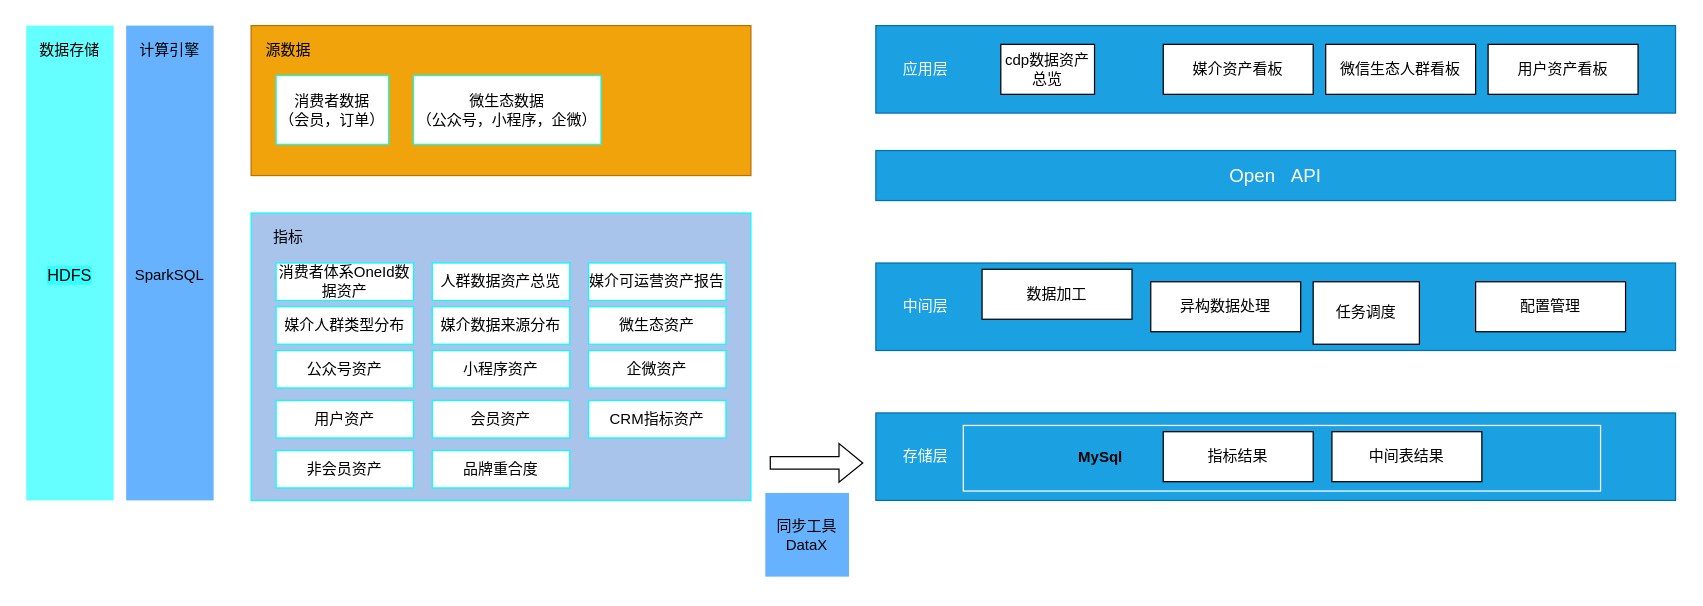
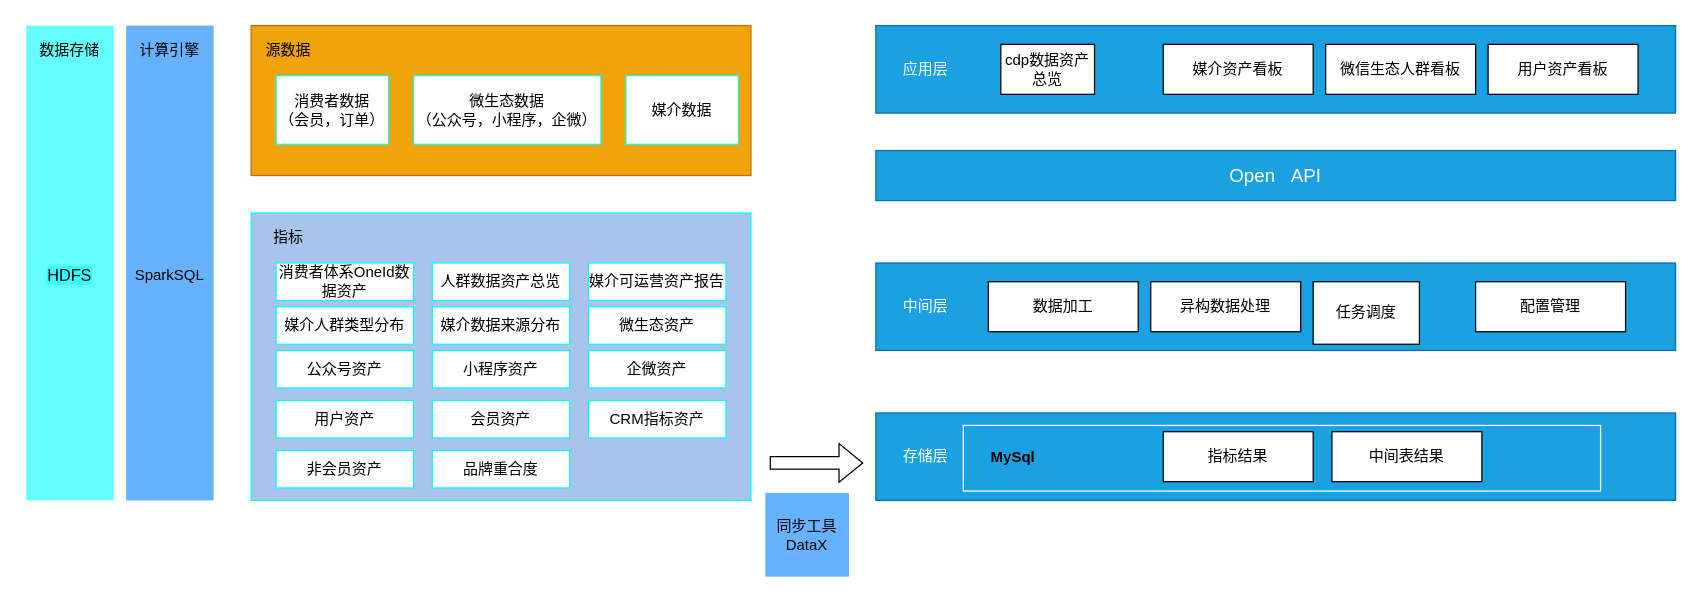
  <mxCell id="0" />
  <mxCell id="1" parent="0" />
  <mxCell id="2" value="" style="rounded=0;whiteSpace=wrap;html=1;fillColor=#1ba1e2;fontColor=#ffffff;strokeColor=#006EAF;" vertex="1" parent="1"><mxGeometry x="700" y="20" width="640" height="70" as="geometry" /></mxCell>
  <mxCell id="3" value="cdp数据资产总览" style="rounded=0;whiteSpace=wrap;html=1;" vertex="1" parent="1"><mxGeometry x="800" y="35" width="75" height="40" as="geometry" /></mxCell>
  <mxCell id="4" value="媒介资产看板" style="rounded=0;whiteSpace=wrap;html=1;" vertex="1" parent="1"><mxGeometry x="930" y="35" width="120" height="40" as="geometry" /></mxCell>
  <mxCell id="5" value="微信生态人群看板" style="rounded=0;whiteSpace=wrap;html=1;" vertex="1" parent="1"><mxGeometry x="1060" y="35" width="120" height="40" as="geometry" /></mxCell>
  <mxCell id="6" value="用户资产看板" style="rounded=0;whiteSpace=wrap;html=1;" vertex="1" parent="1"><mxGeometry x="1190" y="35" width="120" height="40" as="geometry" /></mxCell>
  <mxCell id="7" value="应用层" style="text;html=1;strokeColor=none;fillColor=none;align=center;verticalAlign=middle;whiteSpace=wrap;rounded=0;fontColor=#FFFFFF;" vertex="1" parent="1"><mxGeometry x="710" y="40" width="60" height="30" as="geometry" /></mxCell>
  <mxCell id="8" value="&lt;font style=&quot;font-size: 15px;&quot;&gt;Open&amp;nbsp; &amp;nbsp;API&lt;/font&gt;" style="rounded=0;whiteSpace=wrap;html=1;fillColor=#1ba1e2;fontColor=#ffffff;strokeColor=#006EAF;" vertex="1" parent="1"><mxGeometry x="700" y="120" width="640" height="40" as="geometry" /></mxCell>
  <mxCell id="9" value="" style="rounded=0;whiteSpace=wrap;html=1;fillColor=#1ba1e2;fontColor=#ffffff;strokeColor=#006EAF;" vertex="1" parent="1"><mxGeometry x="700" y="210" width="640" height="70" as="geometry" /></mxCell>
  <mxCell id="10" value="中间层" style="text;html=1;strokeColor=none;fillColor=none;align=center;verticalAlign=middle;whiteSpace=wrap;rounded=0;fontColor=#FFFFFF;" vertex="1" parent="1"><mxGeometry x="710" y="230" width="60" height="30" as="geometry" /></mxCell>
- <mxCell id="11" value="数据加工" style="rounded=0;whiteSpace=wrap;html=1;" vertex="1" parent="1"><mxGeometry x="785" y="215" width="120" height="40" as="geometry" /></mxCell>
+ <mxCell id="11" value="数据加工" style="rounded=0;whiteSpace=wrap;html=1;" vertex="1" parent="1"><mxGeometry x="790" y="225" width="120" height="40" as="geometry" /></mxCell>
  <mxCell id="12" value="异构数据处理" style="rounded=0;whiteSpace=wrap;html=1;" vertex="1" parent="1"><mxGeometry x="920" y="225" width="120" height="40" as="geometry" /></mxCell>
  <mxCell id="13" value="任务调度" style="rounded=0;whiteSpace=wrap;html=1;" vertex="1" parent="1"><mxGeometry x="1050" y="225" width="85" height="50" as="geometry" /></mxCell>
  <mxCell id="14" value="配置管理" style="rounded=0;whiteSpace=wrap;html=1;" vertex="1" parent="1"><mxGeometry x="1180" y="225" width="120" height="40" as="geometry" /></mxCell>
  <mxCell id="15" value="" style="rounded=0;whiteSpace=wrap;html=1;fillColor=#1ba1e2;fontColor=#ffffff;strokeColor=#006EAF;" vertex="1" parent="1"><mxGeometry x="700" y="330" width="640" height="70" as="geometry" /></mxCell>
  <mxCell id="16" value="存储层" style="text;html=1;strokeColor=none;fillColor=none;align=center;verticalAlign=middle;whiteSpace=wrap;rounded=0;fontColor=#FFFFFF;" vertex="1" parent="1"><mxGeometry x="710" y="350" width="60" height="30" as="geometry" /></mxCell>
  <mxCell id="17" value="指标结果" style="rounded=0;whiteSpace=wrap;html=1;" vertex="1" parent="1"><mxGeometry x="930" y="345" width="120" height="40" as="geometry" /></mxCell>
  <mxCell id="18" value="中间表结果" style="rounded=0;whiteSpace=wrap;html=1;" vertex="1" parent="1"><mxGeometry x="1065" y="345" width="120" height="40" as="geometry" /></mxCell>
  <mxCell id="19" value="" style="rounded=0;whiteSpace=wrap;html=1;fontSize=15;fontColor=#FFFFFF;fillColor=#66FFFF;labelBackgroundColor=#33FFFF;strokeColor=none;" vertex="1" parent="1"><mxGeometry x="20" y="20" width="70" height="380" as="geometry" /></mxCell>
  <mxCell id="20" value="&lt;font color=&quot;#000000&quot; style=&quot;font-size: 12px;&quot;&gt;数据存储&lt;/font&gt;" style="text;html=1;strokeColor=none;fillColor=none;align=center;verticalAlign=middle;whiteSpace=wrap;rounded=0;fontSize=12;fontColor=#FFFFFF;" vertex="1" parent="1"><mxGeometry x="25" y="25" width="60" height="30" as="geometry" /></mxCell>
  <mxCell id="21" value="HDFS" style="text;html=1;strokeColor=none;fillColor=none;align=center;verticalAlign=middle;whiteSpace=wrap;rounded=0;labelBackgroundColor=#33FFFF;fontSize=13;fontColor=#000000;" vertex="1" parent="1"><mxGeometry x="25" y="205" width="60" height="30" as="geometry" /></mxCell>
  <mxCell id="22" value="&lt;span style=&quot;color: rgba(0, 0, 0, 0); font-family: monospace; font-size: 0px; text-align: start; background-color: rgb(251, 251, 251);&quot;&gt;%3CmxGraphModel%3E%3Croot%3E%3CmxCell%20id%3D%220%22%2F%3E%3CmxCell%20id%3D%221%22%20parent%3D%220%22%2F%3E%3CmxCell%20id%3D%222%22%20value%3D%22%26lt%3Bfont%20color%3D%26quot%3B%23000000%26quot%3B%20style%3D%26quot%3Bfont-size%3A%2013px%3B%26quot%3B%26gt%3B%E6%95%B0%E6%8D%AE%E5%AD%98%E5%82%A8%26lt%3B%2Ffont%26gt%3B%22%20style%3D%22text%3Bhtml%3D1%3BstrokeColor%3Dnone%3BfillColor%3Dnone%3Balign%3Dcenter%3BverticalAlign%3Dmiddle%3BwhiteSpace%3Dwrap%3Brounded%3D0%3BfontSize%3D13%3BfontColor%3D%23FFFFFF%3B%22%20vertex%3D%221%22%20parent%3D%221%22%3E%3CmxGeometry%20x%3D%22235%22%20y%3D%22165%22%20width%3D%2260%22%20height%3D%2230%22%20as%3D%22geometry%22%2F%3E%3C%2FmxCell%3E%3C%2Froot%3E%3C%2FmxGraphModel%3E&lt;/span&gt;" style="rounded=0;whiteSpace=wrap;html=1;fontSize=15;fontColor=#FFFFFF;fillColor=#66B2FF;labelBackgroundColor=#33FFFF;strokeColor=none;" vertex="1" parent="1"><mxGeometry x="100" y="20" width="70" height="380" as="geometry" /></mxCell>
  <mxCell id="23" value="&lt;font color=&quot;#000000&quot; style=&quot;font-size: 12px;&quot;&gt;计算引擎&lt;/font&gt;" style="text;html=1;strokeColor=none;fillColor=none;align=center;verticalAlign=middle;whiteSpace=wrap;rounded=0;fontSize=12;fontColor=#FFFFFF;" vertex="1" parent="1"><mxGeometry x="105" y="25" width="60" height="30" as="geometry" /></mxCell>
  <mxCell id="24" value="SparkSQL" style="text;html=1;strokeColor=none;fillColor=none;align=center;verticalAlign=middle;whiteSpace=wrap;rounded=0;labelBackgroundColor=none;fontSize=12;fontColor=#000000;" vertex="1" parent="1"><mxGeometry x="105" y="205" width="60" height="30" as="geometry" /></mxCell>
  <mxCell id="25" value="" style="rounded=0;whiteSpace=wrap;html=1;labelBackgroundColor=none;strokeColor=#BD7000;fontSize=12;fontColor=#000000;fillColor=#f0a30a;" vertex="1" parent="1"><mxGeometry x="200" y="20" width="400" height="120" as="geometry" /></mxCell>
  <mxCell id="26" value="源数据" style="text;html=1;strokeColor=none;fillColor=none;align=center;verticalAlign=middle;whiteSpace=wrap;rounded=0;labelBackgroundColor=none;fontSize=12;fontColor=#000000;" vertex="1" parent="1"><mxGeometry x="200" y="25" width="60" height="30" as="geometry" /></mxCell>
  <mxCell id="27" value="消费者数据&lt;br&gt;（会员，订单）" style="rounded=0;whiteSpace=wrap;html=1;labelBackgroundColor=none;strokeColor=#00FFFF;fontSize=12;fontColor=#000000;fillColor=#FFFFFF;" vertex="1" parent="1"><mxGeometry x="220" y="60" width="90" height="55" as="geometry" /></mxCell>
  <mxCell id="28" value="微生态数据&lt;br&gt;（公众号，小程序，企微）" style="rounded=0;whiteSpace=wrap;html=1;labelBackgroundColor=none;strokeColor=#00FFFF;fontSize=12;fontColor=#000000;fillColor=#FFFFFF;" vertex="1" parent="1"><mxGeometry x="330" y="60" width="150" height="55" as="geometry" /></mxCell>
+ <mxCell id="29" value="媒介数据" style="rounded=0;whiteSpace=wrap;html=1;labelBackgroundColor=none;strokeColor=#00FFFF;fontSize=12;fontColor=#000000;fillColor=#FFFFFF;" vertex="1" parent="1"><mxGeometry x="500" y="60" width="90" height="55" as="geometry" /></mxCell>
  <mxCell id="30" value="" style="rounded=0;whiteSpace=wrap;html=1;labelBackgroundColor=none;strokeColor=#00FFFF;fontSize=12;fontColor=#000000;fillColor=#A9C4EB;" vertex="1" parent="1"><mxGeometry x="200" y="170" width="400" height="230" as="geometry" /></mxCell>
  <mxCell id="31" value="指标" style="text;html=1;strokeColor=none;fillColor=none;align=center;verticalAlign=middle;whiteSpace=wrap;rounded=0;labelBackgroundColor=none;fontSize=12;fontColor=#000000;" vertex="1" parent="1"><mxGeometry x="200" y="175" width="60" height="30" as="geometry" /></mxCell>
  <mxCell id="32" value="消费者体系OneId数据资产" style="rounded=0;whiteSpace=wrap;html=1;labelBackgroundColor=none;strokeColor=#00FFFF;fontSize=12;fontColor=#000000;fillColor=#FFFFFF;" vertex="1" parent="1"><mxGeometry x="220" y="210" width="110" height="30" as="geometry" /></mxCell>
  <mxCell id="33" value="人群数据资产总览" style="rounded=0;whiteSpace=wrap;html=1;labelBackgroundColor=none;strokeColor=#00FFFF;fontSize=12;fontColor=#000000;fillColor=#FFFFFF;" vertex="1" parent="1"><mxGeometry x="345" y="210" width="110" height="30" as="geometry" /></mxCell>
  <mxCell id="34" value="媒介可运营资产报告" style="rounded=0;whiteSpace=wrap;html=1;labelBackgroundColor=none;strokeColor=#00FFFF;fontSize=12;fontColor=#000000;fillColor=#FFFFFF;" vertex="1" parent="1"><mxGeometry x="470" y="210" width="110" height="30" as="geometry" /></mxCell>
  <mxCell id="35" value="媒介人群类型分布" style="rounded=0;whiteSpace=wrap;html=1;labelBackgroundColor=none;strokeColor=#00FFFF;fontSize=12;fontColor=#000000;fillColor=#FFFFFF;" vertex="1" parent="1"><mxGeometry x="220" y="245" width="110" height="30" as="geometry" /></mxCell>
  <mxCell id="36" value="媒介数据来源分布" style="rounded=0;whiteSpace=wrap;html=1;labelBackgroundColor=none;strokeColor=#00FFFF;fontSize=12;fontColor=#000000;fillColor=#FFFFFF;" vertex="1" parent="1"><mxGeometry x="345" y="245" width="110" height="30" as="geometry" /></mxCell>
  <mxCell id="37" value="微生态资产" style="rounded=0;whiteSpace=wrap;html=1;labelBackgroundColor=none;strokeColor=#00FFFF;fontSize=12;fontColor=#000000;fillColor=#FFFFFF;" vertex="1" parent="1"><mxGeometry x="470" y="245" width="110" height="30" as="geometry" /></mxCell>
  <mxCell id="38" value="公众号资产" style="rounded=0;whiteSpace=wrap;html=1;labelBackgroundColor=none;strokeColor=#00FFFF;fontSize=12;fontColor=#000000;fillColor=#FFFFFF;" vertex="1" parent="1"><mxGeometry x="220" y="280" width="110" height="30" as="geometry" /></mxCell>
  <mxCell id="39" value="小程序资产" style="rounded=0;whiteSpace=wrap;html=1;labelBackgroundColor=none;strokeColor=#00FFFF;fontSize=12;fontColor=#000000;fillColor=#FFFFFF;" vertex="1" parent="1"><mxGeometry x="345" y="280" width="110" height="30" as="geometry" /></mxCell>
  <mxCell id="40" value="企微资产" style="rounded=0;whiteSpace=wrap;html=1;labelBackgroundColor=none;strokeColor=#00FFFF;fontSize=12;fontColor=#000000;fillColor=#FFFFFF;" vertex="1" parent="1"><mxGeometry x="470" y="280" width="110" height="30" as="geometry" /></mxCell>
  <mxCell id="41" value="用户资产" style="rounded=0;whiteSpace=wrap;html=1;labelBackgroundColor=none;strokeColor=#00FFFF;fontSize=12;fontColor=#000000;fillColor=#FFFFFF;" vertex="1" parent="1"><mxGeometry x="220" y="320" width="110" height="30" as="geometry" /></mxCell>
  <mxCell id="42" value="会员资产" style="rounded=0;whiteSpace=wrap;html=1;labelBackgroundColor=none;strokeColor=#00FFFF;fontSize=12;fontColor=#000000;fillColor=#FFFFFF;" vertex="1" parent="1"><mxGeometry x="345" y="320" width="110" height="30" as="geometry" /></mxCell>
  <mxCell id="43" value="CRM指标资产" style="rounded=0;whiteSpace=wrap;html=1;labelBackgroundColor=none;strokeColor=#00FFFF;fontSize=12;fontColor=#000000;fillColor=#FFFFFF;" vertex="1" parent="1"><mxGeometry x="470" y="320" width="110" height="30" as="geometry" /></mxCell>
  <mxCell id="44" value="非会员资产" style="rounded=0;whiteSpace=wrap;html=1;labelBackgroundColor=none;strokeColor=#00FFFF;fontSize=12;fontColor=#000000;fillColor=#FFFFFF;" vertex="1" parent="1"><mxGeometry x="220" y="360" width="110" height="30" as="geometry" /></mxCell>
  <mxCell id="45" value="品牌重合度" style="rounded=0;whiteSpace=wrap;html=1;labelBackgroundColor=none;strokeColor=#00FFFF;fontSize=12;fontColor=#000000;fillColor=#FFFFFF;" vertex="1" parent="1"><mxGeometry x="345" y="360" width="110" height="30" as="geometry" /></mxCell>
  <mxCell id="46" value="" style="shape=flexArrow;endArrow=classic;html=1;rounded=0;fontSize=12;fontColor=#000000;" edge="1" parent="1"><mxGeometry width="50" height="50" relative="1" as="geometry"><mxPoint x="615" y="370" as="sourcePoint" /><mxPoint x="690" y="370" as="targetPoint" /></mxGeometry></mxCell>
  <mxCell id="47" value="" style="rounded=0;whiteSpace=wrap;html=1;labelBackgroundColor=none;strokeColor=#FFFFFF;fontSize=12;fontColor=#000000;fillColor=none;gradientColor=none;" vertex="1" parent="1"><mxGeometry x="770" y="340" width="510" height="52.5" as="geometry" /></mxCell>
- <mxCell id="48" value="&lt;b&gt;MySql&lt;/b&gt;" style="text;html=1;strokeColor=none;fillColor=none;align=center;verticalAlign=middle;whiteSpace=wrap;rounded=0;labelBackgroundColor=none;fontSize=12;fontColor=#000000;strokeWidth=3;" vertex="1" parent="1"><mxGeometry x="850" y="351.25" width="60" height="30" as="geometry" /></mxCell>
+ <mxCell id="48" value="&lt;b&gt;MySql&lt;/b&gt;" style="text;html=1;strokeColor=none;fillColor=none;align=center;verticalAlign=middle;whiteSpace=wrap;rounded=0;labelBackgroundColor=none;fontSize=12;fontColor=#000000;strokeWidth=3;" vertex="1" parent="1"><mxGeometry x="780" y="351.25" width="60" height="30" as="geometry" /></mxCell>
  <mxCell id="49" value="同步工具&lt;br&gt;DataX" style="rounded=0;whiteSpace=wrap;html=1;labelBackgroundColor=none;strokeColor=#FFFFFF;strokeWidth=3;fontSize=12;fontColor=#000000;fillColor=#66B2FF;gradientColor=none;" vertex="1" parent="1"><mxGeometry x="610" y="392.5" width="70" height="70" as="geometry" /></mxCell>
